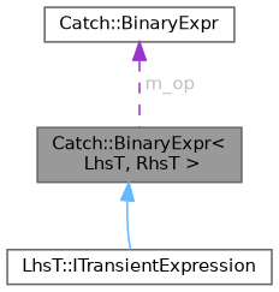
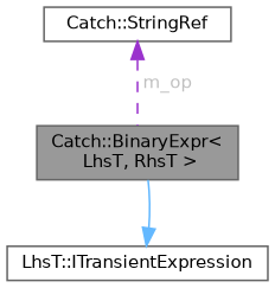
  digraph {
    node [color=gray40 fillcolor=white fontname=Helvetica fontsize=10 shape=box style=filled]
    edge [dir=back fontname=Helvetica fontsize=10 labelfontname=Helvetica labelfontsize=10]
    n1 [fillcolor=grey60 fontcolor=black height=0.2 label="Catch::BinaryExpr\<\l LhsT, RhsT \>" width=0.4]
    n2 [height=0.2 label="LhsT::ITransientExpression" width=0.4]
-   n3 [height=0.2 label="Catch::BinaryExpr" width=0.4]
-   n1 -> n2 [color=steelblue1 style=solid]
+   n3 [height=0.2 label="Catch::StringRef" width=0.4]
+   n2 -> n1 [color=steelblue1 style=solid]
    n3 -> n1 [color=darkorchid3 fontcolor=grey label=" m_op" style=dashed]
  }
